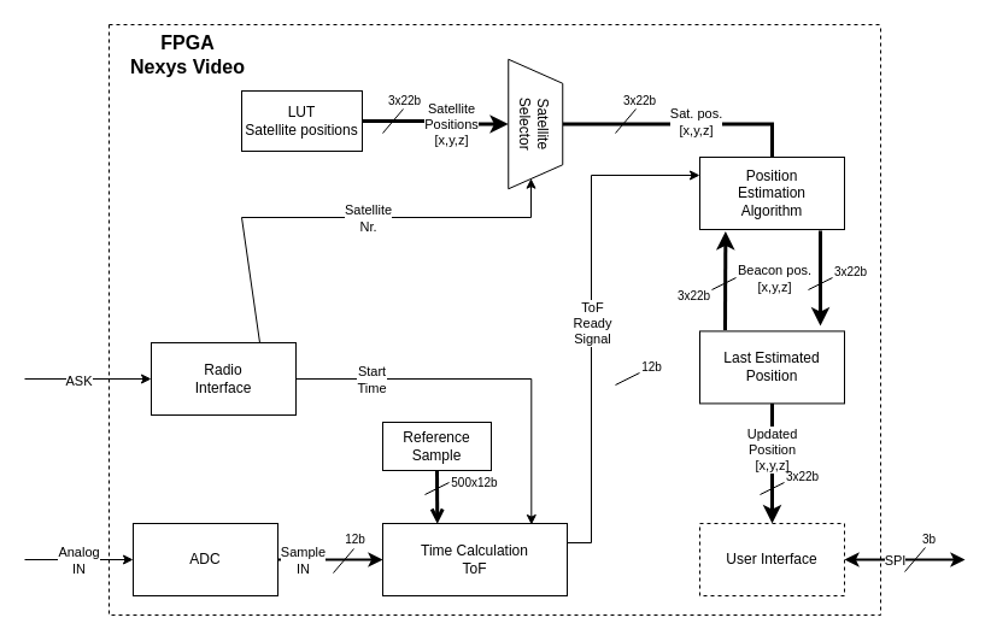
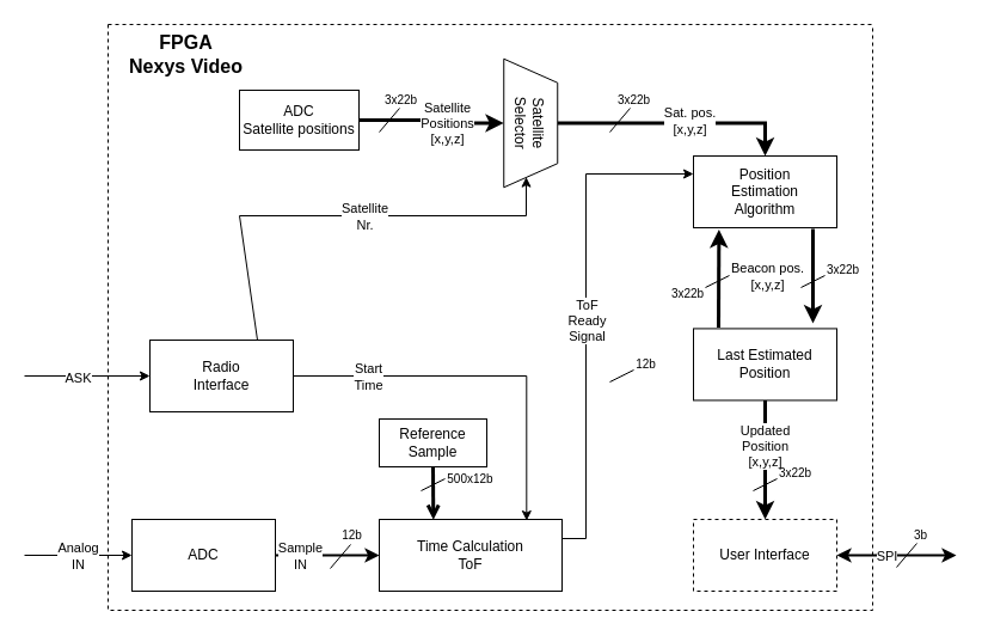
  <mxCell id="0" />
  <mxCell id="1" parent="0" />
  <mxCell id="2" value="" style="edgeStyle=orthogonalEdgeStyle;rounded=0;orthogonalLoop=1;jettySize=auto;html=1;strokeWidth=2;" parent="1" source="4" target="5" edge="1"><mxGeometry relative="1" as="geometry" /></mxCell>
  <mxCell id="3" value="Sample&lt;div&gt;IN&lt;/div&gt;" style="edgeLabel;html=1;align=center;verticalAlign=middle;resizable=0;points=[];" parent="2" vertex="1" connectable="0"><mxGeometry x="0.137" relative="1" as="geometry"><mxPoint x="-29" as="offset" /></mxGeometry></mxCell>
  <mxCell id="4" value="ADC" style="rounded=0;whiteSpace=wrap;html=1;" parent="1" vertex="1"><mxGeometry x="110" y="434" width="120" height="60" as="geometry" /></mxCell>
  <mxCell id="5" value="Time Calculation&lt;div&gt;ToF&lt;/div&gt;" style="rounded=0;whiteSpace=wrap;html=1;" parent="1" vertex="1"><mxGeometry x="317" y="434" width="153" height="60" as="geometry" /></mxCell>
  <mxCell id="6" value="&lt;div&gt;Reference&lt;/div&gt;Sample" style="rounded=0;whiteSpace=wrap;html=1;" parent="1" vertex="1"><mxGeometry x="317" y="350" width="90" height="40" as="geometry" /></mxCell>
  <mxCell id="7" value="Radio&lt;div&gt;Interface&lt;/div&gt;" style="rounded=0;whiteSpace=wrap;html=1;" parent="1" vertex="1"><mxGeometry x="125" y="284" width="120" height="60" as="geometry" /></mxCell>
  <mxCell id="8" style="edgeStyle=orthogonalEdgeStyle;rounded=0;orthogonalLoop=1;jettySize=auto;html=1;entryX=0.5;entryY=1;entryDx=0;entryDy=0;strokeWidth=3;" parent="1" source="10" target="38" edge="1"><mxGeometry relative="1" as="geometry"><mxPoint x="410" y="105" as="targetPoint" /></mxGeometry></mxCell>
  <mxCell id="9" value="Satellite&lt;div&gt;Positions&lt;/div&gt;&lt;div&gt;[x,y,z]&lt;/div&gt;" style="edgeLabel;html=1;align=center;verticalAlign=middle;resizable=0;points=[];" parent="8" vertex="1" connectable="0"><mxGeometry x="0.054" y="1" relative="1" as="geometry"><mxPoint x="11" y="1" as="offset" /></mxGeometry></mxCell>
- <mxCell id="10" value="LUT&lt;div&gt;Satellite positions&lt;/div&gt;" style="rounded=0;whiteSpace=wrap;html=1;" parent="1" vertex="1"><mxGeometry x="200" y="75" width="100" height="50" as="geometry" /></mxCell>
- <mxCell id="11" style="edgeStyle=orthogonalEdgeStyle;rounded=0;orthogonalLoop=1;jettySize=auto;html=1;entryX=0.5;entryY=0;entryDx=0;entryDy=0;strokeWidth=3;exitX=0.5;exitY=0;exitDx=0;exitDy=0;endArrow=none;" parent="1" source="38" target="13" edge="1"><mxGeometry relative="1" as="geometry"><mxPoint x="505" y="105" as="sourcePoint" /></mxGeometry></mxCell>
+ <mxCell id="10" value="ADC&lt;div&gt;Satellite positions&lt;/div&gt;" style="rounded=0;whiteSpace=wrap;html=1;" parent="1" vertex="1"><mxGeometry x="200" y="75" width="100" height="50" as="geometry" /></mxCell>
+ <mxCell id="11" style="edgeStyle=orthogonalEdgeStyle;rounded=0;orthogonalLoop=1;jettySize=auto;html=1;entryX=0.5;entryY=0;entryDx=0;entryDy=0;strokeWidth=3;exitX=0.5;exitY=0;exitDx=0;exitDy=0;" parent="1" source="38" target="13" edge="1"><mxGeometry relative="1" as="geometry"><mxPoint x="505" y="105" as="sourcePoint" /></mxGeometry></mxCell>
  <mxCell id="12" value="Sat. pos.&lt;div&gt;[x,y,z]&lt;/div&gt;" style="edgeLabel;html=1;align=center;verticalAlign=middle;resizable=0;points=[];" parent="11" vertex="1" connectable="0"><mxGeometry x="0.098" y="2" relative="1" as="geometry"><mxPoint as="offset" /></mxGeometry></mxCell>
  <mxCell id="13" value="Position&lt;div&gt;Estimation&lt;/div&gt;&lt;div&gt;Algorithm&lt;/div&gt;" style="rounded=0;whiteSpace=wrap;html=1;" parent="1" vertex="1"><mxGeometry x="580" y="130" width="120" height="60" as="geometry" /></mxCell>
  <mxCell id="14" style="edgeStyle=orthogonalEdgeStyle;rounded=0;orthogonalLoop=1;jettySize=auto;html=1;entryX=0.5;entryY=0;entryDx=0;entryDy=0;strokeWidth=3;" parent="1" source="16" target="17" edge="1"><mxGeometry relative="1" as="geometry" /></mxCell>
  <mxCell id="15" value="Updated&lt;div&gt;Position&lt;/div&gt;&lt;div&gt;[x,y,z]&lt;/div&gt;" style="edgeLabel;html=1;align=center;verticalAlign=middle;resizable=0;points=[];" parent="14" vertex="1" connectable="0"><mxGeometry x="-0.236" y="-1" relative="1" as="geometry"><mxPoint as="offset" /></mxGeometry></mxCell>
  <mxCell id="16" value="Last Estimated&lt;div&gt;Position&lt;/div&gt;" style="rounded=0;whiteSpace=wrap;html=1;" parent="1" vertex="1"><mxGeometry x="580" y="274.42" width="120" height="60" as="geometry" /></mxCell>
  <mxCell id="17" value="User Interface" style="rounded=0;whiteSpace=wrap;html=1;dashed=1;" parent="1" vertex="1"><mxGeometry x="580" y="434" width="120" height="60" as="geometry" /></mxCell>
  <mxCell id="18" style="edgeStyle=orthogonalEdgeStyle;rounded=0;orthogonalLoop=1;jettySize=auto;html=1;entryX=0.806;entryY=0.017;entryDx=0;entryDy=0;entryPerimeter=0;" parent="1" source="7" target="5" edge="1"><mxGeometry relative="1" as="geometry"><Array as="points"><mxPoint x="440" y="314" /></Array></mxGeometry></mxCell>
  <mxCell id="19" value="Start&lt;div&gt;Time&lt;/div&gt;" style="edgeLabel;html=1;align=center;verticalAlign=middle;resizable=0;points=[];" parent="18" vertex="1" connectable="0"><mxGeometry x="0.049" y="1" relative="1" as="geometry"><mxPoint x="-104" y="1" as="offset" /></mxGeometry></mxCell>
  <mxCell id="20" value="" style="endArrow=classic;html=1;rounded=0;entryX=0;entryY=0.25;entryDx=0;entryDy=0;" parent="1" target="13" edge="1"><mxGeometry width="50" height="50" relative="1" as="geometry"><mxPoint x="470" y="450" as="sourcePoint" /><mxPoint x="560" y="230" as="targetPoint" /><Array as="points"><mxPoint x="490" y="450" /><mxPoint x="490" y="145" /></Array></mxGeometry></mxCell>
  <mxCell id="21" value="ToF&lt;div&gt;Ready&lt;/div&gt;&lt;div&gt;Signal&lt;/div&gt;" style="edgeLabel;html=1;align=center;verticalAlign=middle;resizable=0;points=[];" parent="20" vertex="1" connectable="0"><mxGeometry x="-0.023" relative="1" as="geometry"><mxPoint as="offset" /></mxGeometry></mxCell>
  <mxCell id="22" value="" style="endArrow=classic;html=1;rounded=0;entryX=0.92;entryY=0.583;entryDx=0;entryDy=0;exitX=0.75;exitY=0;exitDx=0;exitDy=0;entryPerimeter=0;" parent="1" source="7" target="38" edge="1"><mxGeometry width="50" height="50" relative="1" as="geometry"><mxPoint x="257" y="280" as="sourcePoint" /><mxPoint x="433.75" y="130" as="targetPoint" /><Array as="points"><mxPoint x="200" y="180" /><mxPoint x="440" y="180" /></Array></mxGeometry></mxCell>
  <mxCell id="23" value="Satellite&lt;div&gt;Nr.&lt;/div&gt;" style="edgeLabel;html=1;align=center;verticalAlign=middle;resizable=0;points=[];" parent="22" vertex="1" connectable="0"><mxGeometry x="0.115" relative="1" as="geometry"><mxPoint as="offset" /></mxGeometry></mxCell>
  <mxCell id="24" value="" style="endArrow=classic;html=1;rounded=0;strokeWidth=3;" parent="1" edge="1"><mxGeometry width="50" height="50" relative="1" as="geometry"><mxPoint x="680" y="191" as="sourcePoint" /><mxPoint x="680" y="270" as="targetPoint" /></mxGeometry></mxCell>
  <mxCell id="25" value="Beacon pos.&lt;div&gt;[x,y,z]&lt;/div&gt;" style="edgeLabel;html=1;align=center;verticalAlign=middle;resizable=0;points=[];" parent="24" vertex="1" connectable="0"><mxGeometry x="-0.423" relative="1" as="geometry"><mxPoint x="-39" y="16" as="offset" /></mxGeometry></mxCell>
  <mxCell id="26" value="" style="endArrow=classic;html=1;rounded=0;entryX=0.178;entryY=1.025;entryDx=0;entryDy=0;exitX=0.175;exitY=-0.017;exitDx=0;exitDy=0;strokeWidth=3;entryPerimeter=0;exitPerimeter=0;" parent="1" source="16" target="13" edge="1"><mxGeometry width="50" height="50" relative="1" as="geometry"><mxPoint x="490" y="250" as="sourcePoint" /><mxPoint x="540" y="200" as="targetPoint" /></mxGeometry></mxCell>
  <mxCell id="27" value="" style="endArrow=none;html=1;rounded=0;" parent="1" edge="1"><mxGeometry width="50" height="50" relative="1" as="geometry"><mxPoint x="590" y="240" as="sourcePoint" /><mxPoint x="610" y="230" as="targetPoint" /></mxGeometry></mxCell>
  <mxCell id="28" value="" style="endArrow=none;html=1;rounded=0;" parent="1" edge="1"><mxGeometry width="50" height="50" relative="1" as="geometry"><mxPoint x="670" y="240" as="sourcePoint" /><mxPoint x="690" y="230" as="targetPoint" /></mxGeometry></mxCell>
  <mxCell id="29" value="" style="endArrow=none;html=1;rounded=0;" parent="1" edge="1"><mxGeometry width="50" height="50" relative="1" as="geometry"><mxPoint x="630" y="410" as="sourcePoint" /><mxPoint x="650" y="400" as="targetPoint" /></mxGeometry></mxCell>
  <mxCell id="30" value="" style="endArrow=none;html=1;rounded=0;" parent="1" edge="1"><mxGeometry width="50" height="50" relative="1" as="geometry"><mxPoint x="317" y="110" as="sourcePoint" /><mxPoint x="334" y="90" as="targetPoint" /></mxGeometry></mxCell>
  <mxCell id="31" value="" style="endArrow=open;html=1;rounded=0;exitX=0.5;exitY=1;exitDx=0;exitDy=0;entryX=0.296;entryY=0.006;entryDx=0;entryDy=0;entryPerimeter=0;strokeWidth=3;" parent="1" source="6" target="5" edge="1"><mxGeometry width="50" height="50" relative="1" as="geometry"><mxPoint x="330" y="370" as="sourcePoint" /><mxPoint x="380" y="320" as="targetPoint" /></mxGeometry></mxCell>
  <mxCell id="32" value="" style="endArrow=classic;startArrow=classic;html=1;rounded=0;exitX=1;exitY=0.5;exitDx=0;exitDy=0;strokeWidth=2;" parent="1" source="17" edge="1"><mxGeometry width="50" height="50" relative="1" as="geometry"><mxPoint x="730" y="440" as="sourcePoint" /><mxPoint x="800" y="464" as="targetPoint" /></mxGeometry></mxCell>
  <mxCell id="33" value="SPI" style="edgeLabel;html=1;align=center;verticalAlign=middle;resizable=0;points=[];" parent="32" vertex="1" connectable="0"><mxGeometry x="0.475" y="-1" relative="1" as="geometry"><mxPoint x="-33" y="-1" as="offset" /></mxGeometry></mxCell>
  <mxCell id="34" value="" style="endArrow=none;html=1;rounded=0;" parent="1" edge="1"><mxGeometry width="50" height="50" relative="1" as="geometry"><mxPoint x="510" y="319" as="sourcePoint" /><mxPoint x="530" y="309" as="targetPoint" /></mxGeometry></mxCell>
  <mxCell id="35" value="" style="endArrow=none;html=1;rounded=0;" parent="1" edge="1"><mxGeometry width="50" height="50" relative="1" as="geometry"><mxPoint x="352" y="410" as="sourcePoint" /><mxPoint x="372" y="400" as="targetPoint" /></mxGeometry></mxCell>
  <mxCell id="36" value="" style="endArrow=none;html=1;rounded=0;" parent="1" edge="1"><mxGeometry width="50" height="50" relative="1" as="geometry"><mxPoint x="510" y="110" as="sourcePoint" /><mxPoint x="527" y="90" as="targetPoint" /></mxGeometry></mxCell>
  <mxCell id="37" value="" style="endArrow=none;html=1;rounded=0;" parent="1" edge="1"><mxGeometry width="50" height="50" relative="1" as="geometry"><mxPoint x="750" y="474" as="sourcePoint" /><mxPoint x="767" y="454" as="targetPoint" /></mxGeometry></mxCell>
  <mxCell id="38" value="Satellite&lt;div&gt;Selector&lt;/div&gt;" style="shape=trapezoid;perimeter=trapezoidPerimeter;whiteSpace=wrap;html=1;fixedSize=1;rotation=90;size=20;" parent="1" vertex="1"><mxGeometry x="390" y="80" width="107.5" height="45" as="geometry" /></mxCell>
  <mxCell id="39" value="" style="swimlane;startSize=0;dashed=1;" parent="1" vertex="1"><mxGeometry x="90" y="20" width="640" height="490" as="geometry"><mxRectangle x="210" y="90" width="50" height="40" as="alternateBounds" /></mxGeometry></mxCell>
  <mxCell id="40" value="&lt;font size=&quot;1&quot; style=&quot;&quot;&gt;&lt;b style=&quot;font-size: 16px;&quot;&gt;FPGA&lt;/b&gt;&lt;/font&gt;&lt;div&gt;&lt;font size=&quot;1&quot; style=&quot;&quot;&gt;&lt;b style=&quot;font-size: 16px;&quot;&gt;Nexys Video&lt;/b&gt;&lt;/font&gt;&lt;/div&gt;" style="text;html=1;align=center;verticalAlign=middle;resizable=0;points=[];autosize=1;strokeColor=none;fillColor=none;" parent="39" vertex="1"><mxGeometry x="5" width="120" height="50" as="geometry" /></mxCell>
  <mxCell id="41" value="&lt;font style=&quot;font-size: 10px;&quot;&gt;12b&lt;/font&gt;" style="text;html=1;align=center;verticalAlign=middle;resizable=0;points=[];autosize=1;strokeColor=none;fillColor=none;" parent="39" vertex="1"><mxGeometry x="430" y="269.42" width="40" height="30" as="geometry" /></mxCell>
  <mxCell id="42" value="&lt;font style=&quot;font-size: 10px;&quot;&gt;3x22b&lt;/font&gt;" style="text;html=1;align=center;verticalAlign=middle;resizable=0;points=[];autosize=1;strokeColor=none;fillColor=none;" parent="39" vertex="1"><mxGeometry x="590" y="190" width="50" height="30" as="geometry" /></mxCell>
  <mxCell id="43" value="&lt;font style=&quot;font-size: 10px;&quot;&gt;3x22b&lt;/font&gt;" style="text;html=1;align=center;verticalAlign=middle;resizable=0;points=[];autosize=1;strokeColor=none;fillColor=none;" parent="39" vertex="1"><mxGeometry x="460" y="210" width="50" height="30" as="geometry" /></mxCell>
  <mxCell id="44" value="&lt;font style=&quot;font-size: 10px;&quot;&gt;3x22b&lt;/font&gt;" style="text;html=1;align=center;verticalAlign=middle;resizable=0;points=[];autosize=1;strokeColor=none;fillColor=none;" parent="39" vertex="1"><mxGeometry x="220" y="48" width="50" height="30" as="geometry" /></mxCell>
  <mxCell id="45" value="&lt;font style=&quot;font-size: 10px;&quot;&gt;3x22b&lt;/font&gt;" style="text;html=1;align=center;verticalAlign=middle;resizable=0;points=[];autosize=1;strokeColor=none;fillColor=none;" parent="39" vertex="1"><mxGeometry x="550" y="360" width="50" height="30" as="geometry" /></mxCell>
  <mxCell id="46" value="&lt;font style=&quot;font-size: 10px;&quot;&gt;500x12b&lt;/font&gt;" style="text;html=1;align=center;verticalAlign=middle;resizable=0;points=[];autosize=1;strokeColor=none;fillColor=none;" parent="39" vertex="1"><mxGeometry x="273" y="365" width="60" height="30" as="geometry" /></mxCell>
  <mxCell id="47" value="" style="endArrow=none;html=1;rounded=0;" parent="39" edge="1"><mxGeometry width="50" height="50" relative="1" as="geometry"><mxPoint x="186" y="455" as="sourcePoint" /><mxPoint x="203" y="435" as="targetPoint" /></mxGeometry></mxCell>
  <mxCell id="48" value="&lt;font style=&quot;font-size: 10px;&quot;&gt;12b&lt;/font&gt;" style="text;html=1;align=center;verticalAlign=middle;resizable=0;points=[];autosize=1;strokeColor=none;fillColor=none;" parent="39" vertex="1"><mxGeometry x="184" y="412" width="40" height="30" as="geometry" /></mxCell>
  <mxCell id="49" value="" style="endArrow=classic;html=1;rounded=0;entryX=0;entryY=0.5;entryDx=0;entryDy=0;strokeWidth=1;" parent="1" edge="1"><mxGeometry width="50" height="50" relative="1" as="geometry"><mxPoint x="20" y="464" as="sourcePoint" /><mxPoint x="110" y="464" as="targetPoint" /></mxGeometry></mxCell>
  <mxCell id="50" value="Analog&lt;div&gt;IN&lt;/div&gt;" style="edgeLabel;html=1;align=center;verticalAlign=middle;resizable=0;points=[];" parent="49" vertex="1" connectable="0"><mxGeometry x="-0.027" relative="1" as="geometry"><mxPoint as="offset" /></mxGeometry></mxCell>
  <mxCell id="51" value="&lt;font style=&quot;font-size: 10px;&quot;&gt;3x22b&lt;/font&gt;" style="text;html=1;align=center;verticalAlign=middle;resizable=0;points=[];autosize=1;strokeColor=none;fillColor=none;" parent="1" vertex="1"><mxGeometry x="505" y="68" width="50" height="30" as="geometry" /></mxCell>
  <mxCell id="52" value="" style="endArrow=classic;html=1;rounded=0;entryX=0;entryY=0.5;entryDx=0;entryDy=0;" parent="1" target="7" edge="1"><mxGeometry width="50" height="50" relative="1" as="geometry"><mxPoint x="20" y="314" as="sourcePoint" /><mxPoint x="70" y="294" as="targetPoint" /></mxGeometry></mxCell>
  <mxCell id="53" value="ASK" style="edgeLabel;html=1;align=center;verticalAlign=middle;resizable=0;points=[];" parent="52" vertex="1" connectable="0"><mxGeometry x="-0.169" y="-1" relative="1" as="geometry"><mxPoint as="offset" /></mxGeometry></mxCell>
  <mxCell id="54" value="&lt;font style=&quot;font-size: 10px;&quot;&gt;3b&lt;/font&gt;" style="text;html=1;align=center;verticalAlign=middle;resizable=0;points=[];autosize=1;strokeColor=none;fillColor=none;" parent="1" vertex="1"><mxGeometry x="755" y="432" width="30" height="30" as="geometry" /></mxCell>
